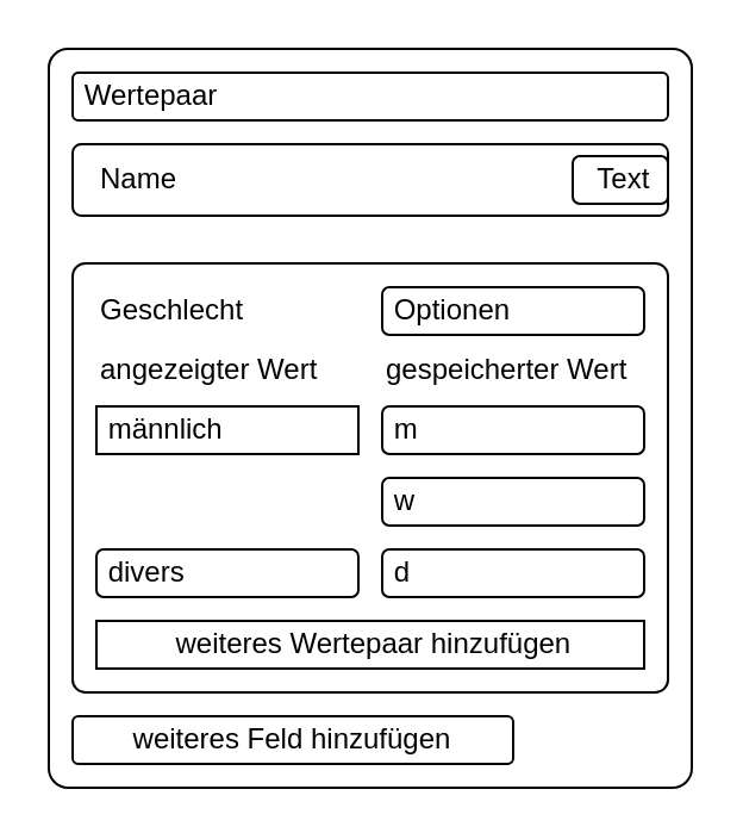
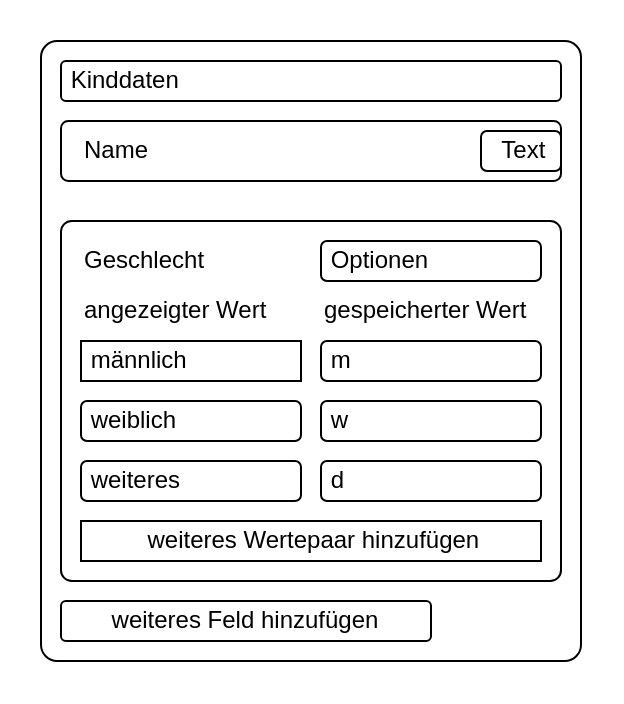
  <mxCell id="0" />
  <mxCell id="1" parent="0" />
  <mxCell id="2" value="" style="rounded=1;whiteSpace=wrap;html=1;arcSize=3;" parent="1" vertex="1"><mxGeometry x="20" y="20" width="270" height="310" as="geometry" /></mxCell>
  <mxCell id="3" value="" style="rounded=1;whiteSpace=wrap;html=1;arcSize=12;" parent="1" vertex="1"><mxGeometry x="30" y="60" width="250" height="30" as="geometry" /></mxCell>
  <mxCell id="4" value="" style="rounded=1;whiteSpace=wrap;html=1;arcSize=3;movable=1;resizable=1;rotatable=1;deletable=1;editable=1;locked=0;connectable=1;absoluteArcSize=0;" parent="1" vertex="1"><mxGeometry x="30" y="110" width="250" height="180" as="geometry" /></mxCell>
- <mxCell id="5" value="&amp;nbsp;Wertepaar" style="rounded=1;whiteSpace=wrap;html=1;arcSize=12;align=left;" parent="1" vertex="1"><mxGeometry x="30" y="30" width="250" height="20" as="geometry" /></mxCell>
+ <mxCell id="5" value="&amp;nbsp;Kinddaten" style="rounded=1;whiteSpace=wrap;html=1;arcSize=12;align=left;" parent="1" vertex="1"><mxGeometry x="30" y="30" width="250" height="20" as="geometry" /></mxCell>
  <mxCell id="6" value="&amp;nbsp;Text" style="rounded=1;whiteSpace=wrap;html=1;align=center;" parent="1" vertex="1"><mxGeometry x="240" y="65" width="40" height="20" as="geometry" /></mxCell>
  <mxCell id="7" value="Name" style="text;html=1;align=left;verticalAlign=middle;whiteSpace=wrap;rounded=0;" parent="1" vertex="1"><mxGeometry x="40" y="70" width="220" height="10" as="geometry" /></mxCell>
  <mxCell id="8" value="&amp;nbsp;Optionen" style="rounded=1;whiteSpace=wrap;html=1;align=left;" parent="1" vertex="1"><mxGeometry x="160" y="120" width="110" height="20" as="geometry" /></mxCell>
  <mxCell id="9" value="Geschlecht" style="text;html=1;align=left;verticalAlign=middle;whiteSpace=wrap;rounded=0;" parent="1" vertex="1"><mxGeometry x="40" y="125" width="220" height="10" as="geometry" /></mxCell>
  <mxCell id="10" value="&amp;nbsp;männlich" style="whiteSpace=wrap;html=1;align=left;rounded=0;" parent="1" vertex="1"><mxGeometry x="40" y="170" width="110" height="20" as="geometry" /></mxCell>
  <mxCell id="11" value="&amp;nbsp;m" style="rounded=1;whiteSpace=wrap;html=1;align=left;" parent="1" vertex="1"><mxGeometry x="160" y="170" width="110" height="20" as="geometry" /></mxCell>
  <mxCell id="12" value="angezeigter Wert" style="text;html=1;align=left;verticalAlign=middle;whiteSpace=wrap;rounded=0;" parent="1" vertex="1"><mxGeometry x="40" y="140" width="110" height="30" as="geometry" /></mxCell>
  <mxCell id="13" value="gespeicherter Wert" style="text;html=1;align=left;verticalAlign=middle;whiteSpace=wrap;rounded=0;" parent="1" vertex="1"><mxGeometry x="160" y="140" width="110" height="30" as="geometry" /></mxCell>
+ <mxCell id="14" value="&amp;nbsp;weiblich" style="rounded=1;whiteSpace=wrap;html=1;align=left;" parent="1" vertex="1"><mxGeometry x="40" y="200" width="110" height="20" as="geometry" /></mxCell>
  <mxCell id="15" value="&amp;nbsp;w" style="rounded=1;whiteSpace=wrap;html=1;align=left;" parent="1" vertex="1"><mxGeometry x="160" y="200" width="110" height="20" as="geometry" /></mxCell>
- <mxCell id="16" value="&amp;nbsp;divers" style="rounded=1;whiteSpace=wrap;html=1;align=left;" parent="1" vertex="1"><mxGeometry x="40" y="230" width="110" height="20" as="geometry" /></mxCell>
+ <mxCell id="16" value="&amp;nbsp;weiteres" style="rounded=1;whiteSpace=wrap;html=1;align=left;" parent="1" vertex="1"><mxGeometry x="40" y="230" width="110" height="20" as="geometry" /></mxCell>
  <mxCell id="17" value="&amp;nbsp;d" style="rounded=1;whiteSpace=wrap;html=1;align=left;" parent="1" vertex="1"><mxGeometry x="160" y="230" width="110" height="20" as="geometry" /></mxCell>
  <mxCell id="18" value="&amp;nbsp;weiteres Wertepaar hinzufügen" style="whiteSpace=wrap;html=1;align=center;rounded=0;" parent="1" vertex="1"><mxGeometry x="40" y="260" width="230" height="20" as="geometry" /></mxCell>
  <mxCell id="19" value="weiteres Feld hinzufügen" style="rounded=1;whiteSpace=wrap;html=1;arcSize=12;" parent="1" vertex="1"><mxGeometry x="30" y="300" width="185" height="20" as="geometry" /></mxCell>
